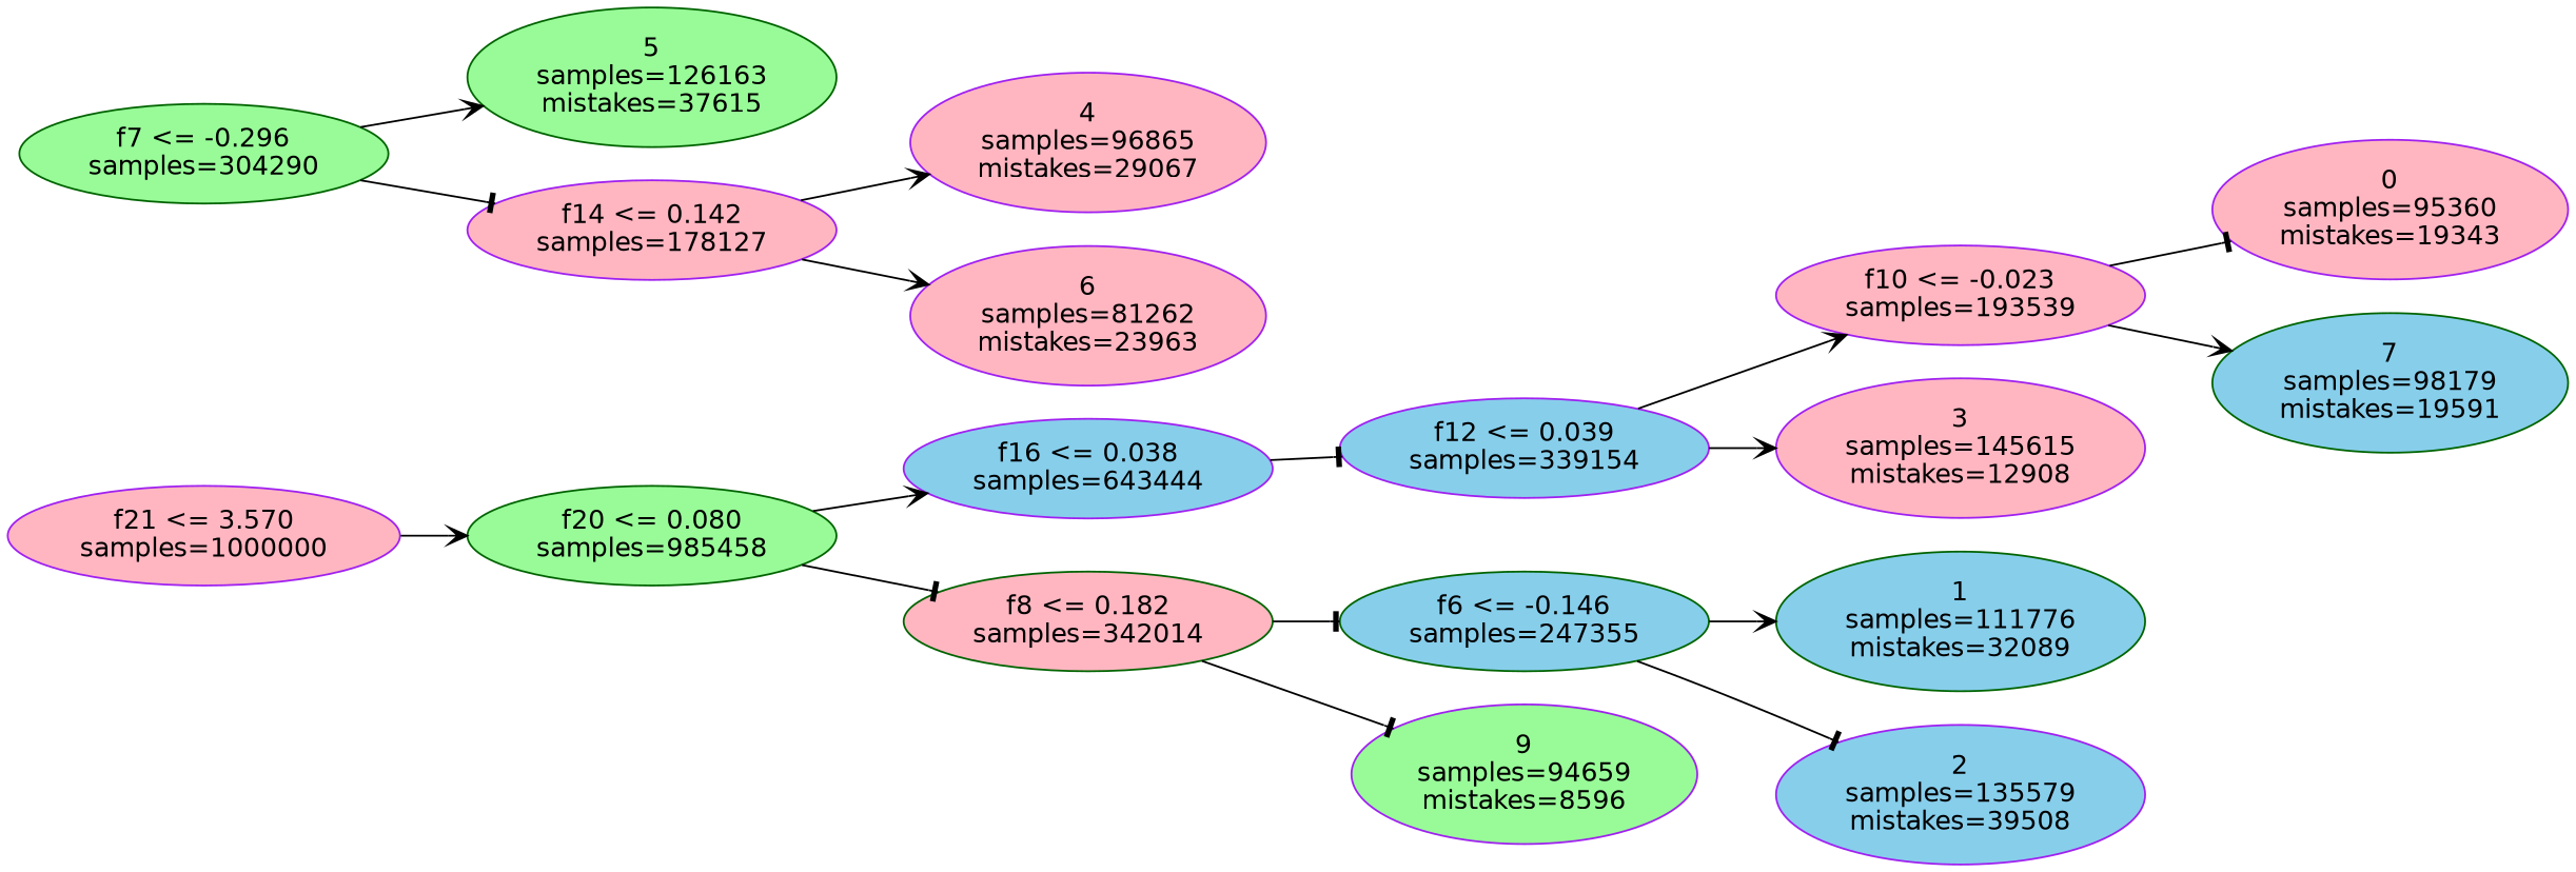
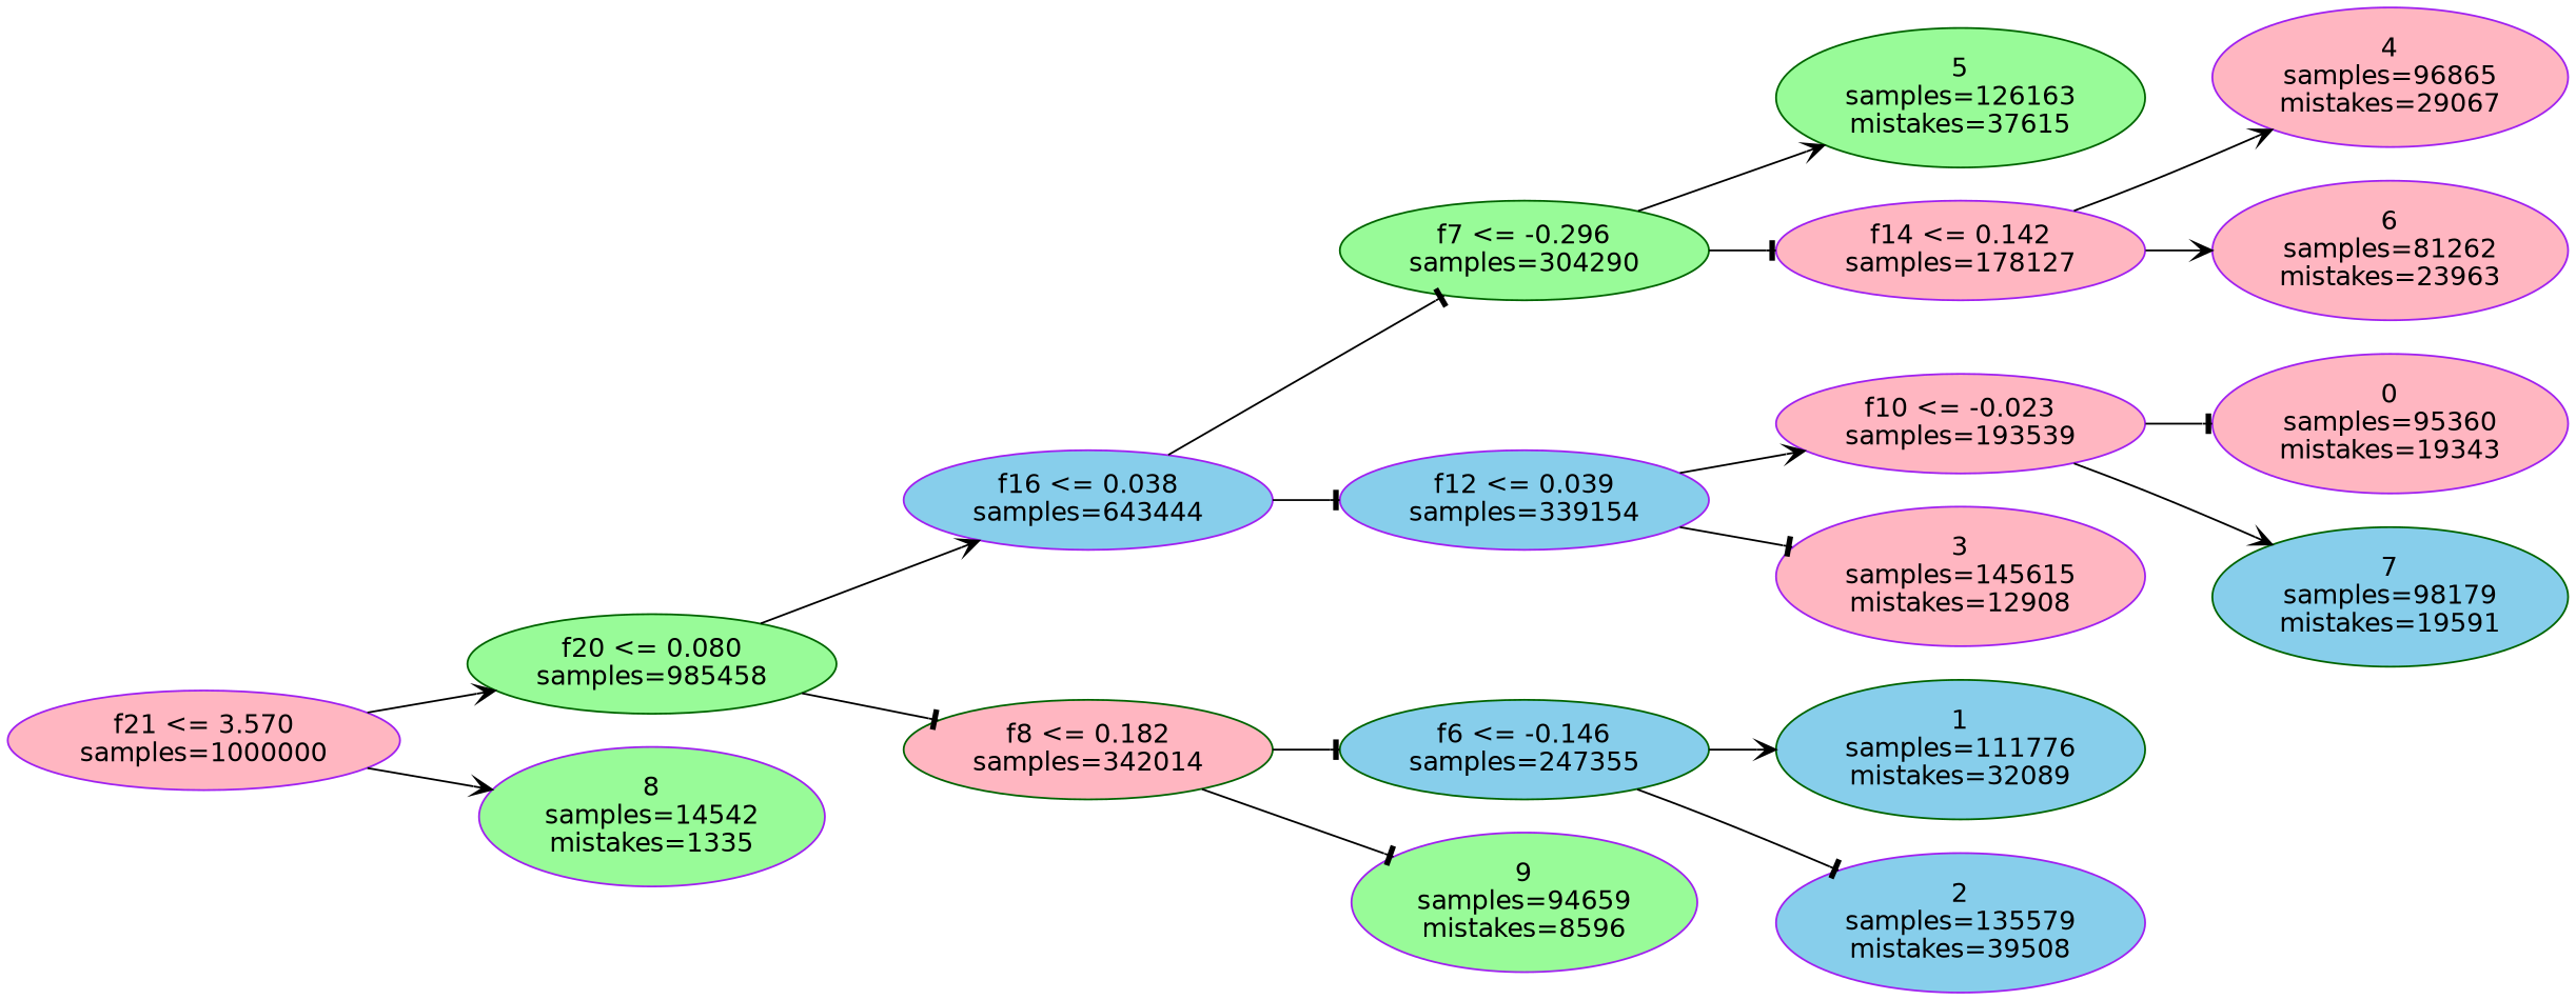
  digraph {
    fontname="DejaVu Sans"
    rankdir=LR
    node [color=purple fillcolor=lightpink fontname="DejaVu Sans" style=filled]
    edge [arrowhead=vee fontname="DejaVu Sans"]
    n1 [label="f21 <= 3.570\nsamples=\1000000"]
    n2 [color=darkgreen fillcolor=palegreen label="f20 <= 0.080\nsamples=\985458"]
+   n3 [fillcolor=palegreen label="8\nsamples=\14542\nmistakes=\1335"]
    n4 [fillcolor=skyblue label="f16 <= 0.038\nsamples=\643444"]
    n5 [color=darkgreen label="f8 <= 0.182\nsamples=\342014"]
    n6 [color=darkgreen fillcolor=palegreen label="f7 <= -0.296\nsamples=\304290"]
    n7 [fillcolor=skyblue label="f12 <= 0.039\nsamples=\339154"]
    n8 [color=darkgreen fillcolor=skyblue label="f6 <= -0.146\nsamples=\247355"]
    n9 [fillcolor=palegreen label="9\nsamples=\94659\nmistakes=\8596"]
    n10 [color=darkgreen fillcolor=palegreen label="5\nsamples=\126163\nmistakes=\37615"]
    n11 [label="f14 <= 0.142\nsamples=\178127"]
    n12 [label="f10 <= -0.023\nsamples=\193539"]
    n13 [label="3\nsamples=\145615\nmistakes=\12908"]
    n14 [color=darkgreen fillcolor=skyblue label="1\nsamples=\111776\nmistakes=\32089"]
    n15 [fillcolor=skyblue label="2\nsamples=\135579\nmistakes=\39508"]
    n16 [label="4\nsamples=\96865\nmistakes=\29067"]
    n17 [label="6\nsamples=\81262\nmistakes=\23963"]
    n18 [label="0\nsamples=\95360\nmistakes=\19343"]
    n19 [color=darkgreen fillcolor=skyblue label="7\nsamples=\98179\nmistakes=\19591"]
    n1 -> n2
+   n1 -> n3
    n2 -> n4
    n2 -> n5 [arrowhead=tee]
+   n4 -> n6 [arrowhead=tee]
    n4 -> n7 [arrowhead=tee]
    n5 -> n8 [arrowhead=tee]
    n5 -> n9 [arrowhead=tee]
    n6 -> n10
    n6 -> n11 [arrowhead=tee]
    n7 -> n12
-   n7 -> n13
+   n7 -> n13 [arrowhead=tee]
    n8 -> n14
    n8 -> n15 [arrowhead=tee]
    n11 -> n16
    n11 -> n17
    n12 -> n18 [arrowhead=tee]
    n12 -> n19
  }
